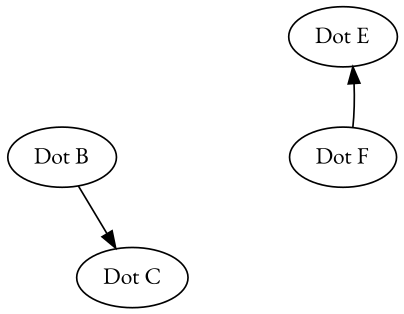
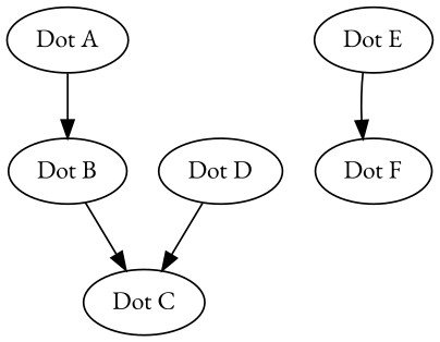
  digraph {
    fontname="EB Garamond"
    node [fontname="EB Garamond"]
    edge [fontname="EB Garamond"]
+   n1 [label="Dot A"]
    n2 [label="Dot B"]
    n3 [label="Dot C"]
+   n4 [label="Dot D"]
    n5 [label="Dot E"]
    n6 [label="Dot F"]
+   n1 -> n2
    n2 -> n3
-   n6 -> n5
+   n4 -> n3
+   n5 -> n6
  }
